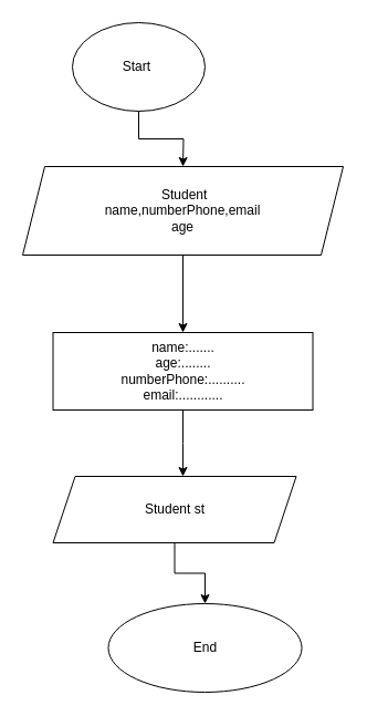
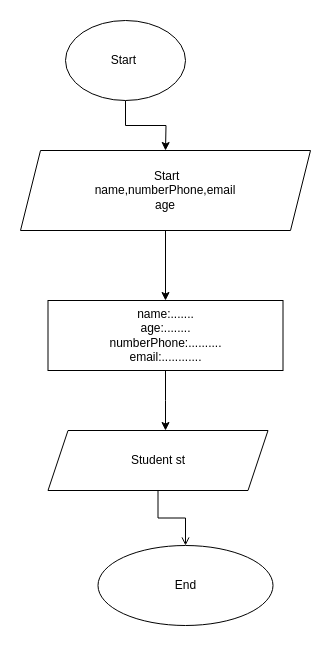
  <mxCell id="0" />
  <mxCell id="1" parent="0" />
  <mxCell id="2" style="edgeStyle=orthogonalEdgeStyle;rounded=0;orthogonalLoop=1;jettySize=auto;html=1;" edge="1" parent="1" source="3"><mxGeometry relative="1" as="geometry"><mxPoint x="165" y="150" as="targetPoint" /></mxGeometry></mxCell>
  <mxCell id="3" value="Start&amp;nbsp;&lt;br&gt;" style="ellipse;whiteSpace=wrap;html=1;" vertex="1" parent="1"><mxGeometry x="65" y="20" width="120" height="80" as="geometry" /></mxCell>
  <mxCell id="4" style="edgeStyle=orthogonalEdgeStyle;rounded=0;orthogonalLoop=1;jettySize=auto;html=1;" edge="1" parent="1" source="5" target="7"><mxGeometry relative="1" as="geometry"><mxPoint x="165" y="300" as="targetPoint" /></mxGeometry></mxCell>
- <mxCell id="5" value="&amp;nbsp;Student&lt;br&gt;&lt;div&gt;name,numberPhone,email&lt;/div&gt;&lt;div&gt;age&lt;span style=&quot;&quot;&gt;&lt;/span&gt;&lt;/div&gt;" style="shape=parallelogram;perimeter=parallelogramPerimeter;whiteSpace=wrap;html=1;fixedSize=1;" vertex="1" parent="1"><mxGeometry x="20" y="150" width="290" height="80" as="geometry" /></mxCell>
+ <mxCell id="5" value="&amp;nbsp;Start&lt;br&gt;&lt;div&gt;name,numberPhone,email&lt;/div&gt;&lt;div&gt;age&lt;span style=&quot;&quot;&gt;&lt;/span&gt;&lt;/div&gt;" style="shape=parallelogram;perimeter=parallelogramPerimeter;whiteSpace=wrap;html=1;fixedSize=1;" vertex="1" parent="1"><mxGeometry x="20" y="150" width="290" height="80" as="geometry" /></mxCell>
  <mxCell id="6" style="edgeStyle=orthogonalEdgeStyle;rounded=0;orthogonalLoop=1;jettySize=auto;html=1;" edge="1" parent="1" source="7"><mxGeometry relative="1" as="geometry"><mxPoint x="165" y="430" as="targetPoint" /></mxGeometry></mxCell>
  <mxCell id="7" value="name:.......&lt;br&gt;age:........&lt;br&gt;numberPhone:..........&lt;br&gt;email:............" style="rounded=0;whiteSpace=wrap;html=1;" vertex="1" parent="1"><mxGeometry x="47.5" y="300" width="235" height="70" as="geometry" /></mxCell>
- <mxCell id="8" style="edgeStyle=orthogonalEdgeStyle;rounded=0;orthogonalLoop=1;jettySize=auto;html=1;" edge="1" parent="1" source="9" target="10"><mxGeometry relative="1" as="geometry"><mxPoint x="157.5" y="540" as="targetPoint" /></mxGeometry></mxCell>
+ <mxCell id="8" style="edgeStyle=orthogonalEdgeStyle;rounded=0;orthogonalLoop=1;jettySize=auto;html=1;endArrow=open;" edge="1" parent="1" source="9" target="10"><mxGeometry relative="1" as="geometry"><mxPoint x="157.5" y="540" as="targetPoint" /></mxGeometry></mxCell>
  <mxCell id="9" value="Student st" style="shape=parallelogram;perimeter=parallelogramPerimeter;whiteSpace=wrap;html=1;fixedSize=1;" vertex="1" parent="1"><mxGeometry x="47.5" y="430" width="220" height="60" as="geometry" /></mxCell>
  <mxCell id="10" value="End" style="ellipse;whiteSpace=wrap;html=1;" vertex="1" parent="1"><mxGeometry x="97.5" y="545" width="175" height="80" as="geometry" /></mxCell>
